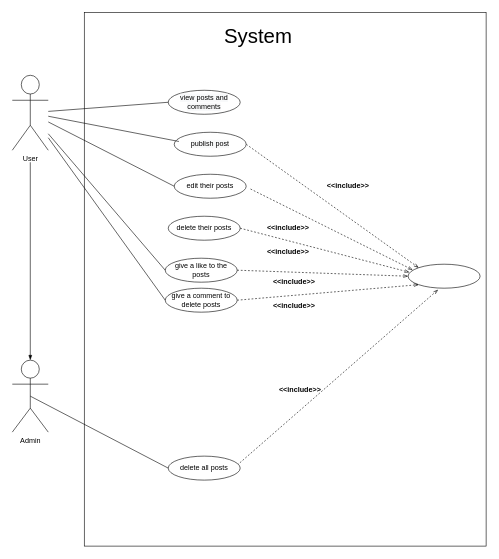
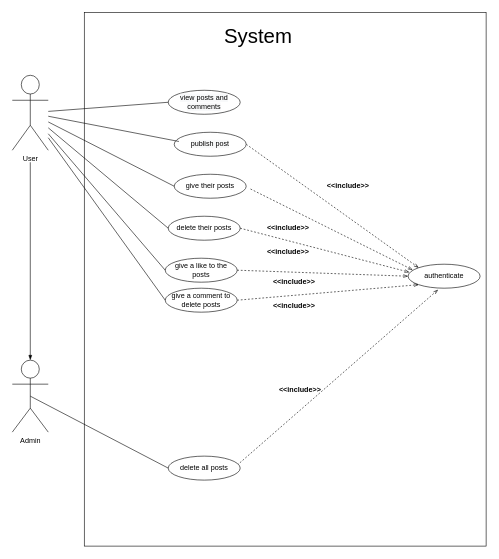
  <mxCell id="0" />
  <mxCell id="1" parent="0" />
  <mxCell id="2" value="User" style="shape=umlActor;verticalLabelPosition=bottom;verticalAlign=top;html=1;outlineConnect=0;" parent="1" vertex="1"><mxGeometry x="20" y="125" width="60" height="125" as="geometry" /></mxCell>
  <mxCell id="3" value="" style="ellipse;whiteSpace=wrap;html=1;" parent="1" vertex="1"><mxGeometry x="680" y="440" width="120" height="40" as="geometry" /></mxCell>
+ <mxCell id="4" value="authenticate" style="text;html=1;strokeColor=none;fillColor=none;align=center;verticalAlign=middle;whiteSpace=wrap;rounded=0;" parent="1" vertex="1"><mxGeometry x="720" y="450" width="40" height="20" as="geometry" /></mxCell>
  <mxCell id="5" value="" style="endArrow=openThin;html=1;exitX=1;exitY=0.5;exitDx=0;exitDy=0;entryX=0;entryY=0;entryDx=0;entryDy=0;endFill=0;dashed=1;" parent="1" source="9" target="3" edge="1"><mxGeometry width="50" height="50" relative="1" as="geometry"><mxPoint x="420" y="230" as="sourcePoint" /><mxPoint x="490" y="180" as="targetPoint" /></mxGeometry></mxCell>
  <mxCell id="6" value="&lt;b&gt;&amp;lt;&amp;lt;include&amp;gt;&amp;gt;&lt;/b&gt;" style="text;html=1;strokeColor=none;fillColor=none;align=center;verticalAlign=middle;whiteSpace=wrap;rounded=0;" parent="1" vertex="1"><mxGeometry x="560" y="300" width="40" height="20" as="geometry" /></mxCell>
  <mxCell id="7" value="Admin" style="shape=umlActor;verticalLabelPosition=bottom;verticalAlign=top;html=1;outlineConnect=0;" parent="1" vertex="1"><mxGeometry x="20" y="600" width="60" height="120" as="geometry" /></mxCell>
  <mxCell id="8" value="&lt;span style=&quot;color: rgb(0 , 0 , 0) ; font-family: &amp;#34;helvetica&amp;#34; ; font-size: 12px ; font-style: normal ; font-weight: 400 ; letter-spacing: normal ; text-align: center ; text-indent: 0px ; text-transform: none ; word-spacing: 0px ; background-color: rgb(248 , 249 , 250) ; display: inline ; float: none&quot;&gt;view posts and comments&lt;/span&gt;" style="ellipse;whiteSpace=wrap;html=1;" parent="1" vertex="1"><mxGeometry x="280" y="150" width="120" height="40" as="geometry" /></mxCell>
  <mxCell id="9" value="&lt;span style=&quot;color: rgb(0 , 0 , 0) ; font-family: &amp;#34;helvetica&amp;#34; ; font-size: 12px ; font-style: normal ; font-weight: 400 ; letter-spacing: normal ; text-align: center ; text-indent: 0px ; text-transform: none ; word-spacing: 0px ; background-color: rgb(248 , 249 , 250) ; display: inline ; float: none&quot;&gt;publish post&lt;/span&gt;" style="ellipse;whiteSpace=wrap;html=1;" parent="1" vertex="1"><mxGeometry x="290" y="220" width="120" height="40" as="geometry" /></mxCell>
- <mxCell id="10" value="&lt;font face=&quot;helvetica&quot;&gt;edit their posts&lt;/font&gt;" style="ellipse;whiteSpace=wrap;html=1;" parent="1" vertex="1"><mxGeometry x="290" y="290" width="120" height="40" as="geometry" /></mxCell>
+ <mxCell id="10" value="&lt;font face=&quot;helvetica&quot;&gt;give their posts&lt;/font&gt;" style="ellipse;whiteSpace=wrap;html=1;" parent="1" vertex="1"><mxGeometry x="290" y="290" width="120" height="40" as="geometry" /></mxCell>
  <mxCell id="11" value="" style="endArrow=openThin;html=1;exitX=1;exitY=0.5;exitDx=0;exitDy=0;endFill=0;dashed=1;entryX=0;entryY=1;entryDx=0;entryDy=0;" parent="1" source="20" target="3" edge="1"><mxGeometry width="50" height="50" relative="1" as="geometry"><mxPoint x="375" y="590" as="sourcePoint" /><mxPoint x="680" y="470" as="targetPoint" /></mxGeometry></mxCell>
  <mxCell id="12" value="&lt;b&gt;&amp;lt;&amp;lt;include&amp;gt;&amp;gt;&lt;/b&gt;" style="text;html=1;strokeColor=none;fillColor=none;align=center;verticalAlign=middle;whiteSpace=wrap;rounded=0;" parent="1" vertex="1"><mxGeometry x="480" y="640" width="40" height="20" as="geometry" /></mxCell>
  <mxCell id="13" value="&lt;b&gt;&amp;lt;&amp;lt;include&amp;gt;&amp;gt;&lt;/b&gt;" style="text;html=1;strokeColor=none;fillColor=none;align=center;verticalAlign=middle;whiteSpace=wrap;rounded=0;" parent="1" vertex="1"><mxGeometry x="470" y="500" width="40" height="20" as="geometry" /></mxCell>
  <mxCell id="14" value="" style="endArrow=none;endFill=0;endSize=12;html=1;entryX=0;entryY=0.5;entryDx=0;entryDy=0;exitX=0.5;exitY=0.5;exitDx=0;exitDy=0;exitPerimeter=0;" parent="1" source="7" edge="1" target="21"><mxGeometry width="160" relative="1" as="geometry"><mxPoint x="140" y="640" as="sourcePoint" /><mxPoint x="260" y="690" as="targetPoint" /></mxGeometry></mxCell>
  <mxCell id="15" value="" style="endArrow=none;endFill=0;endSize=12;html=1;entryX=-0.018;entryY=0.567;entryDx=0;entryDy=0;entryPerimeter=0;" parent="1" source="2" edge="1"><mxGeometry width="160" relative="1" as="geometry"><mxPoint x="140" y="290" as="sourcePoint" /><mxPoint x="297.84" y="235.36" as="targetPoint" /></mxGeometry></mxCell>
  <mxCell id="16" value="" style="endArrow=openThin;html=1;endFill=0;dashed=1;entryX=0.416;entryY=1.062;entryDx=0;entryDy=0;entryPerimeter=0;" parent="1" edge="1" target="3"><mxGeometry width="50" height="50" relative="1" as="geometry"><mxPoint x="395" y="775" as="sourcePoint" /><mxPoint x="730" y="490" as="targetPoint" /></mxGeometry></mxCell>
  <mxCell id="17" value="" style="endArrow=blockThin;html=1;endFill=1;entryX=0.5;entryY=0;entryDx=0;entryDy=0;entryPerimeter=0;" edge="1" parent="1" target="7"><mxGeometry width="50" height="50" relative="1" as="geometry"><mxPoint x="50" y="270" as="sourcePoint" /><mxPoint x="210" y="340" as="targetPoint" /></mxGeometry></mxCell>
  <mxCell id="18" value="&lt;font face=&quot;helvetica&quot;&gt;delete their posts&lt;/font&gt;" style="ellipse;whiteSpace=wrap;html=1;" vertex="1" parent="1"><mxGeometry x="280" y="360" width="120" height="40" as="geometry" /></mxCell>
  <mxCell id="19" value="&lt;font face=&quot;helvetica&quot;&gt;give a like to the posts&lt;/font&gt;" style="ellipse;whiteSpace=wrap;html=1;" vertex="1" parent="1"><mxGeometry x="275" y="430" width="120" height="40" as="geometry" /></mxCell>
  <mxCell id="20" value="&lt;span style=&quot;font-family: &amp;#34;helvetica&amp;#34;&quot;&gt;give a comment to delete posts&lt;/span&gt;" style="ellipse;whiteSpace=wrap;html=1;" vertex="1" parent="1"><mxGeometry x="275" y="480" width="120" height="40" as="geometry" /></mxCell>
  <mxCell id="21" value="&lt;font face=&quot;helvetica&quot;&gt;delete all posts&lt;/font&gt;" style="ellipse;whiteSpace=wrap;html=1;" vertex="1" parent="1"><mxGeometry x="280" y="760" width="120" height="40" as="geometry" /></mxCell>
  <mxCell id="22" value="" style="endArrow=openThin;html=1;exitX=1.06;exitY=0.615;exitDx=0;exitDy=0;entryX=0.064;entryY=0.237;entryDx=0;entryDy=0;endFill=0;dashed=1;exitPerimeter=0;entryPerimeter=0;" edge="1" parent="1" source="10" target="3"><mxGeometry width="50" height="50" relative="1" as="geometry"><mxPoint x="410" y="180" as="sourcePoint" /><mxPoint x="707.574" y="455.858" as="targetPoint" /></mxGeometry></mxCell>
  <mxCell id="23" value="" style="endArrow=openThin;html=1;exitX=1;exitY=0.5;exitDx=0;exitDy=0;entryX=0;entryY=0.5;entryDx=0;entryDy=0;endFill=0;dashed=1;" edge="1" parent="1" source="19" target="3"><mxGeometry width="50" height="50" relative="1" as="geometry"><mxPoint x="427.2" y="324.6" as="sourcePoint" /><mxPoint x="717.574" y="465.858" as="targetPoint" /></mxGeometry></mxCell>
  <mxCell id="24" value="&lt;b&gt;&amp;lt;&amp;lt;include&amp;gt;&amp;gt;&lt;/b&gt;" style="text;html=1;strokeColor=none;fillColor=none;align=center;verticalAlign=middle;whiteSpace=wrap;rounded=0;" vertex="1" parent="1"><mxGeometry x="460" y="410" width="40" height="20" as="geometry" /></mxCell>
  <mxCell id="25" value="" style="endArrow=openThin;html=1;exitX=1;exitY=0.5;exitDx=0;exitDy=0;endFill=0;dashed=1;entryX=0.017;entryY=0.335;entryDx=0;entryDy=0;entryPerimeter=0;" edge="1" parent="1" source="18" target="3"><mxGeometry width="50" height="50" relative="1" as="geometry"><mxPoint x="427.2" y="324.6" as="sourcePoint" /><mxPoint x="680" y="459" as="targetPoint" /></mxGeometry></mxCell>
  <mxCell id="26" value="&lt;b&gt;&amp;lt;&amp;lt;include&amp;gt;&amp;gt;&lt;/b&gt;" style="text;html=1;strokeColor=none;fillColor=none;align=center;verticalAlign=middle;whiteSpace=wrap;rounded=0;" vertex="1" parent="1"><mxGeometry x="470" y="460" width="40" height="20" as="geometry" /></mxCell>
  <mxCell id="27" value="&lt;b&gt;&amp;lt;&amp;lt;include&amp;gt;&amp;gt;&lt;/b&gt;" style="text;html=1;strokeColor=none;fillColor=none;align=center;verticalAlign=middle;whiteSpace=wrap;rounded=0;" vertex="1" parent="1"><mxGeometry x="460" y="370" width="40" height="20" as="geometry" /></mxCell>
  <mxCell id="28" value="" style="endArrow=none;endFill=0;endSize=12;html=1;entryX=0;entryY=0.5;entryDx=0;entryDy=0;" edge="1" parent="1" source="2" target="10"><mxGeometry width="160" relative="1" as="geometry"><mxPoint x="50" y="190" as="sourcePoint" /><mxPoint x="307.84" y="245.36" as="targetPoint" /></mxGeometry></mxCell>
  <mxCell id="29" value="" style="endArrow=none;endFill=0;endSize=12;html=1;entryX=0;entryY=0.5;entryDx=0;entryDy=0;" edge="1" parent="1" source="2" target="20"><mxGeometry width="160" relative="1" as="geometry"><mxPoint x="60" y="197.5" as="sourcePoint" /><mxPoint x="307.84" y="245.36" as="targetPoint" /></mxGeometry></mxCell>
  <mxCell id="30" value="" style="endArrow=none;endFill=0;endSize=12;html=1;entryX=0;entryY=0.5;entryDx=0;entryDy=0;" edge="1" parent="1" source="2" target="8"><mxGeometry width="160" relative="1" as="geometry"><mxPoint x="90" y="203.293" as="sourcePoint" /><mxPoint x="307.84" y="245.36" as="targetPoint" /></mxGeometry></mxCell>
  <mxCell id="31" value="" style="endArrow=none;endFill=0;endSize=12;html=1;entryX=0;entryY=0.5;entryDx=0;entryDy=0;" edge="1" parent="1" source="2" target="19"><mxGeometry width="160" relative="1" as="geometry"><mxPoint x="90" y="239.167" as="sourcePoint" /><mxPoint x="285" y="510" as="targetPoint" /></mxGeometry></mxCell>
+ <mxCell id="32" value="" style="endArrow=none;endFill=0;endSize=12;html=1;entryX=0;entryY=0.5;entryDx=0;entryDy=0;" edge="1" parent="1" source="2" target="18"><mxGeometry width="160" relative="1" as="geometry"><mxPoint x="90" y="212.812" as="sourcePoint" /><mxPoint x="300" y="320" as="targetPoint" /></mxGeometry></mxCell>
  <mxCell id="33" value="" style="rounded=0;whiteSpace=wrap;html=1;fillColor=none;" vertex="1" parent="1"><mxGeometry x="140" y="20" width="670" height="890" as="geometry" /></mxCell>
  <mxCell id="34" value="&lt;font style=&quot;font-size: 34px&quot;&gt;System&lt;/font&gt;" style="text;html=1;strokeColor=none;fillColor=none;align=center;verticalAlign=middle;whiteSpace=wrap;rounded=0;" vertex="1" parent="1"><mxGeometry x="410" y="50" width="40" height="20" as="geometry" /></mxCell>
